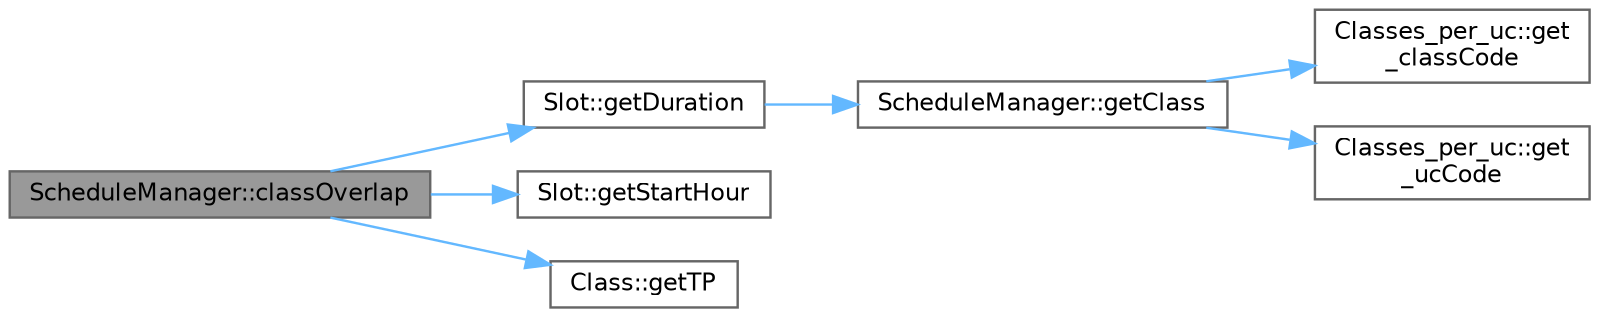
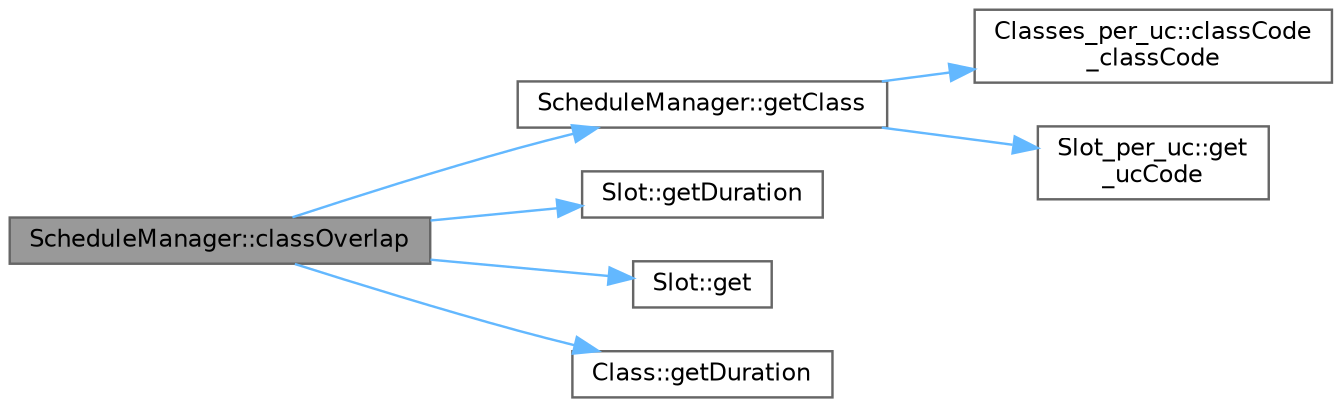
  digraph {
    rankdir=LR
    node [color=grey40 fillcolor=white fontname=Helvetica fontsize=10 shape=box style=filled]
    edge [color=steelblue1 fontname=Helvetica fontsize=10 labelfontname=Helvetica labelfontsize=10 style=solid]
    n1 [color=gray40 fillcolor=grey60 fontcolor=black height=0.2 label="ScheduleManager::classOverlap" width=0.4]
    n2 [height=0.2 label="ScheduleManager::getClass" width=0.4]
    n3 [height=0.2 label="Slot::getDuration" width=0.4]
-   n4 [height=0.2 label="Slot::getStartHour" width=0.4]
-   n5 [height=0.2 label="Class::getTP" width=0.4]
-   n6 [height=0.2 label="Classes_per_uc::get\l_classCode" width=0.4]
-   n7 [height=0.2 label="Classes_per_uc::get\l_ucCode" width=0.4]
-   n3 -> n2
+   n4 [height=0.2 label="Slot::get" width=0.4]
+   n5 [height=0.2 label="Class::getDuration" width=0.4]
+   n6 [height=0.2 label="Classes_per_uc::classCode\l_classCode" width=0.4]
+   n7 [height=0.2 label="Slot_per_uc::get\l_ucCode" width=0.4]
+   n1 -> n2
    n1 -> n3
    n1 -> n4
    n1 -> n5
    n2 -> n6
    n2 -> n7
  }
